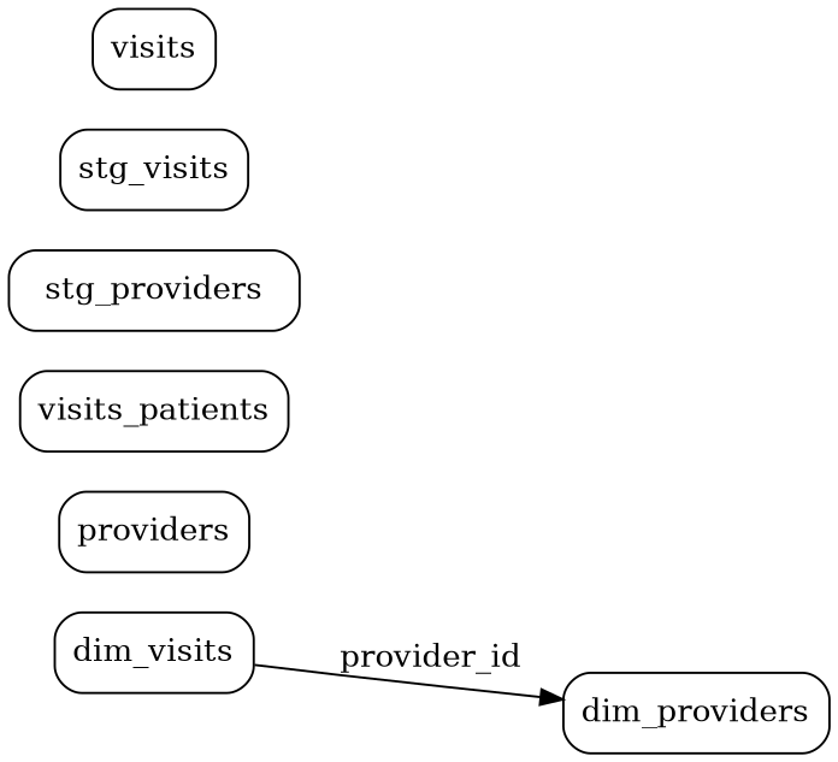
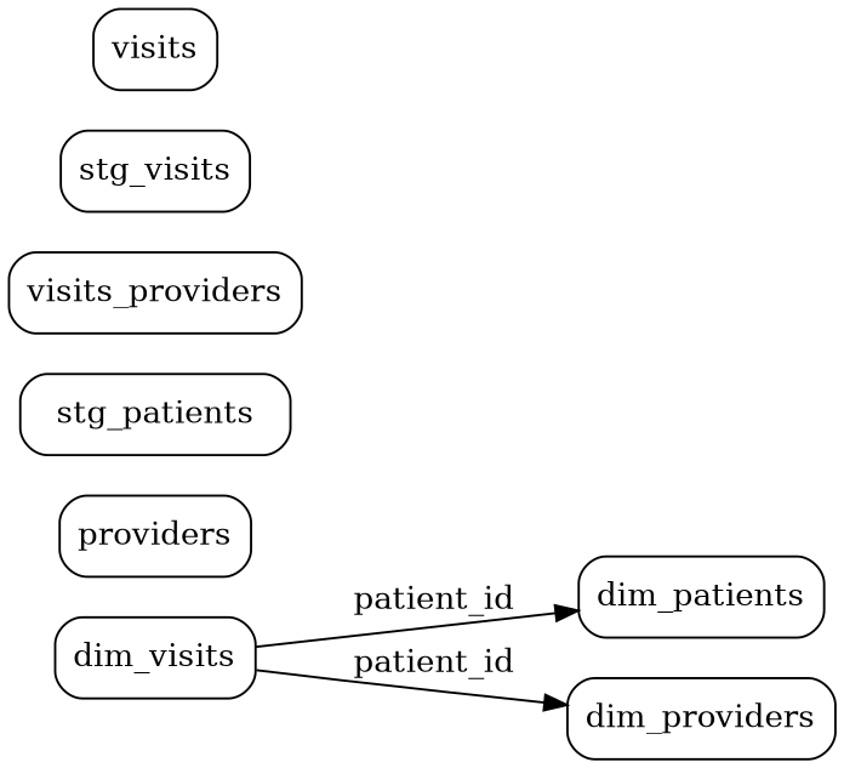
  digraph {
    rankdir=LR
    node [shape=box style=rounded]
    n1 [label=dim_visits]
+   dim_patients
    dim_providers
    providers
-   stg_patients [label=visits_patients]
-   stg_providers
+   stg_patients
+   stg_providers [label=visits_providers]
    stg_visits
    visits
-   n1 -> dim_providers [label=provider_id]
+   n1 -> dim_patients [label=patient_id]
+   n1 -> dim_providers [label=patient_id]
  }
